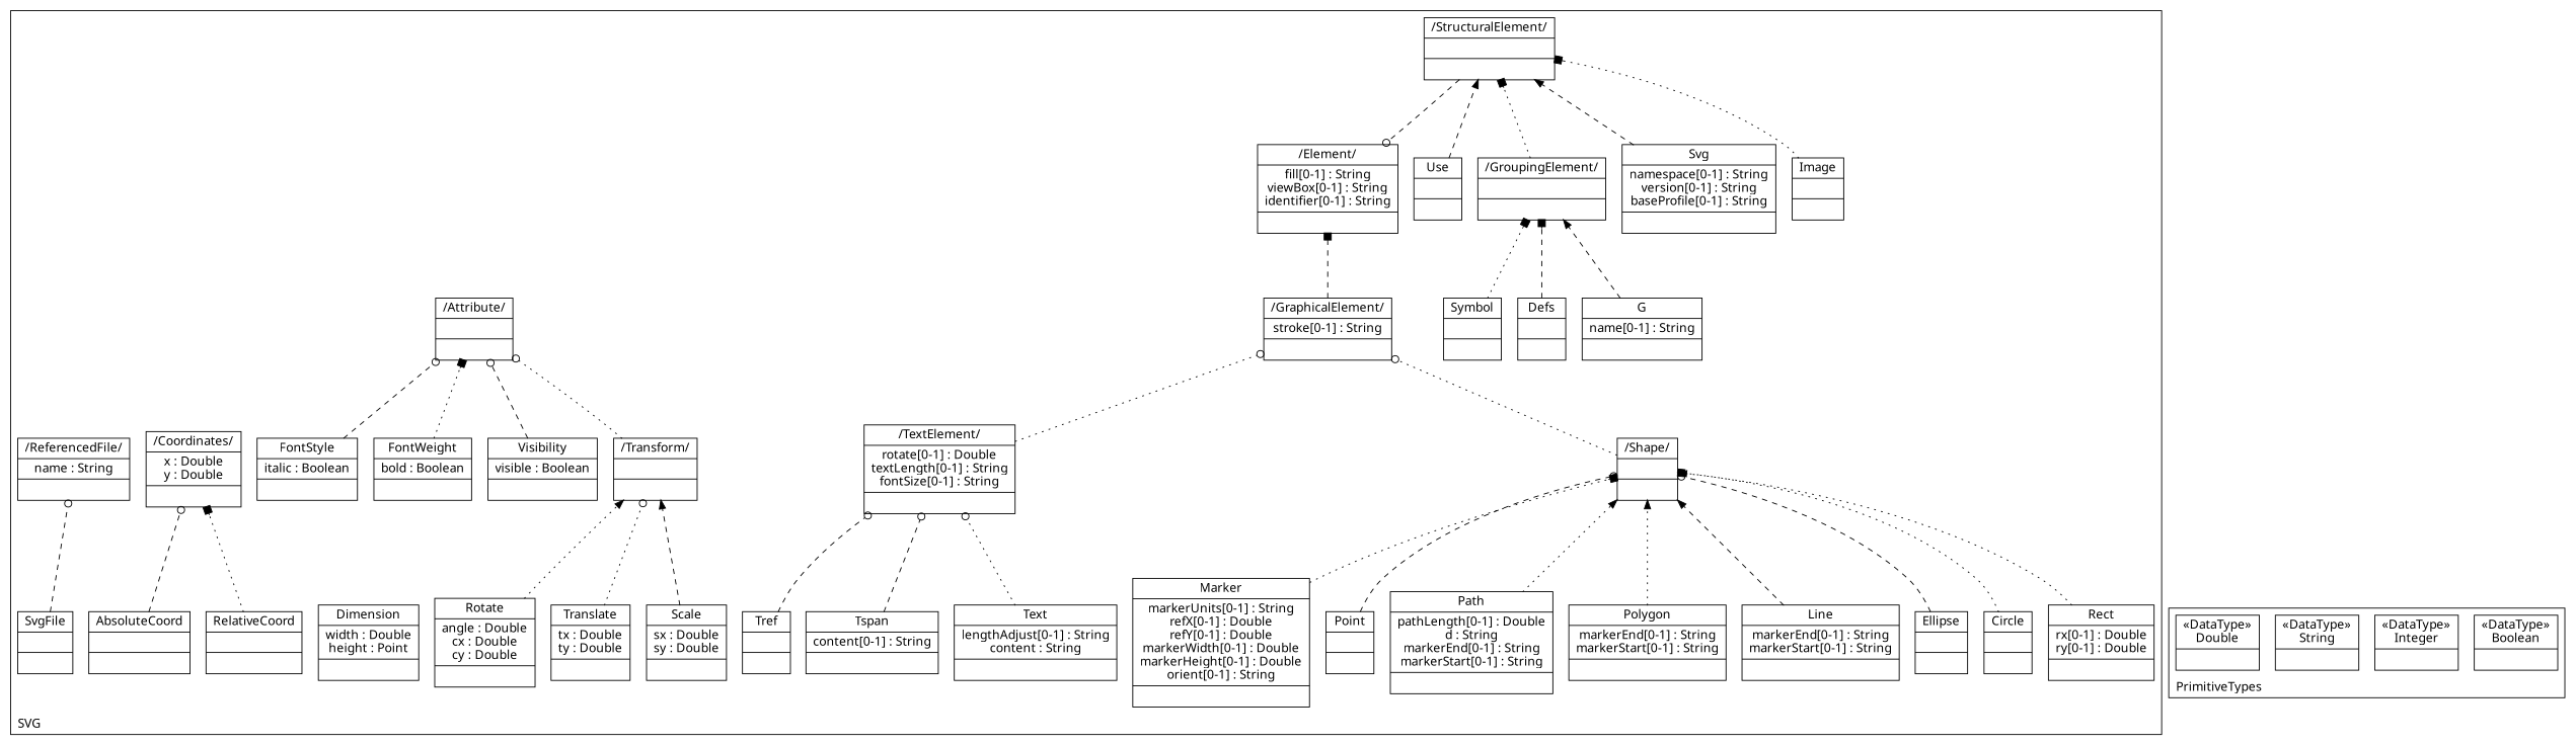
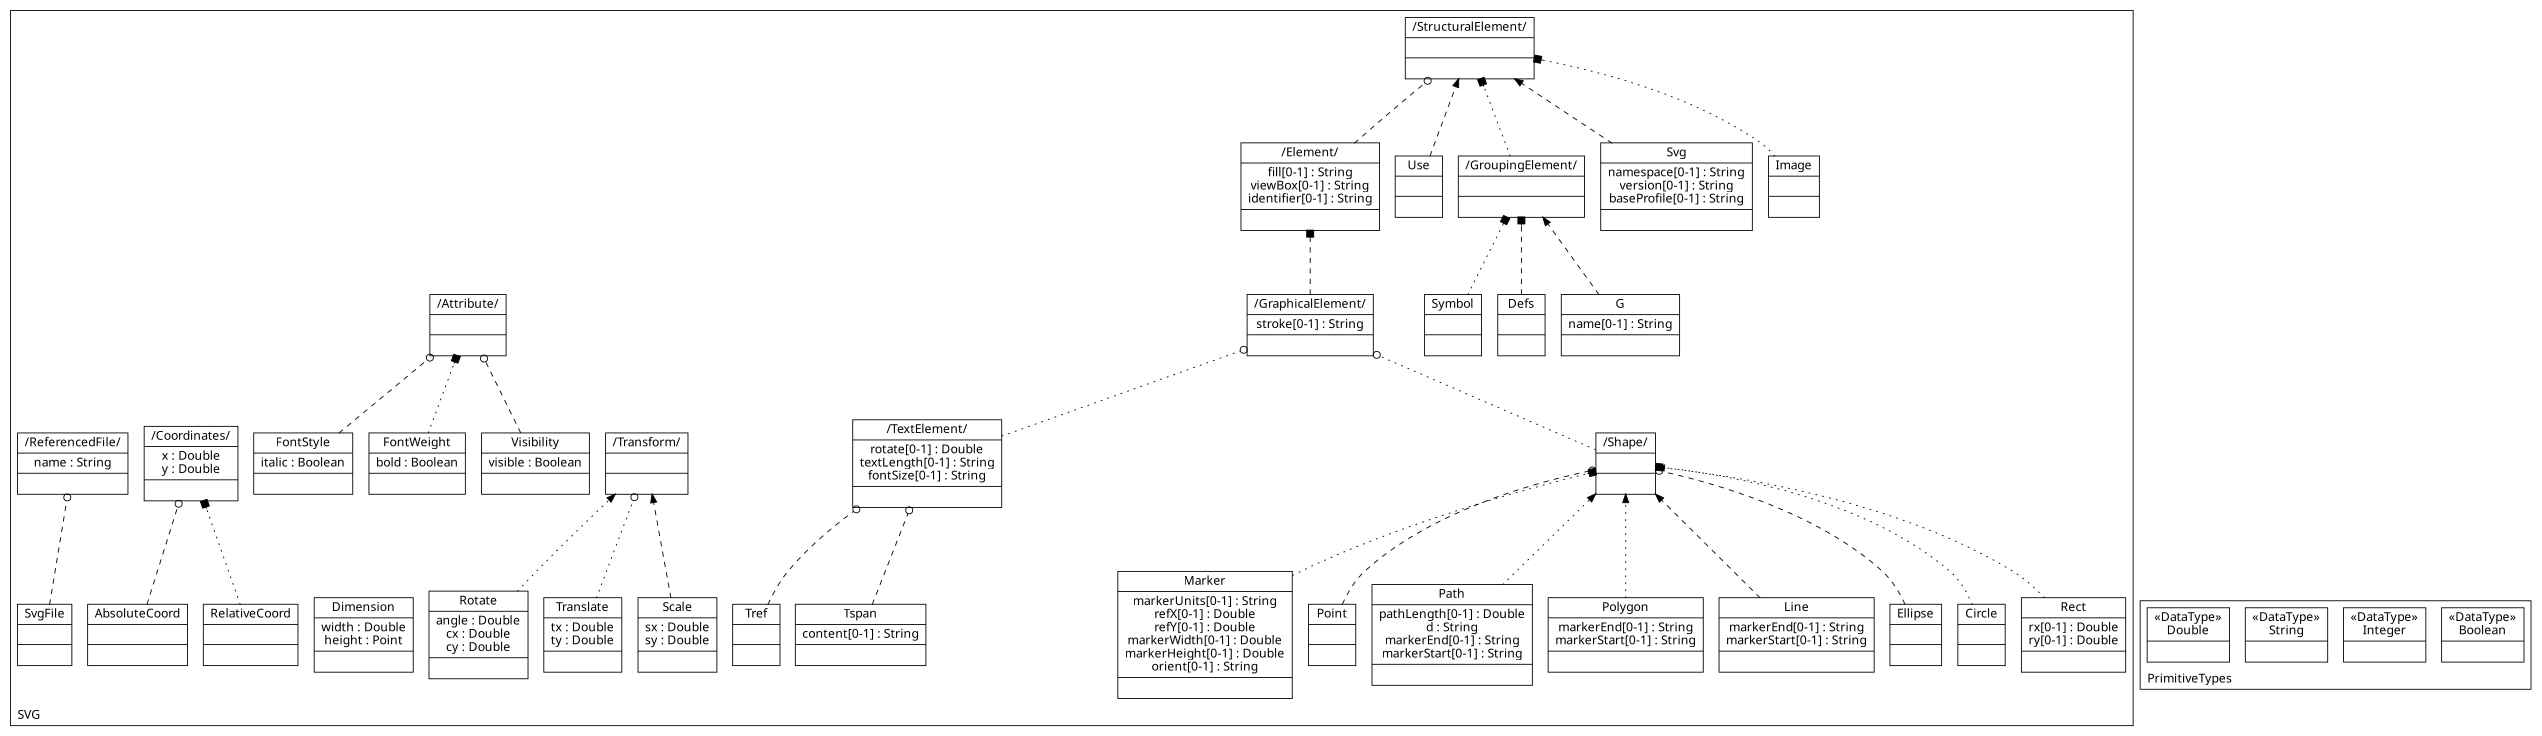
  digraph {
    compound=true
    fontname="Noto Sans"
    labeljust=l
    labelloc=t
    nodeSep=0.75
    rankdir=BT
    node [fontname="Noto Sans" shape=record]
    edge [arrowhead=odot constraint=true fontname="Noto Sans" group=Shape minlen=2 style=dashed]
    n1 [label="{/Element/|fill[0-1] : String\nviewBox[0-1] : String\nidentifier[0-1] : String| }"]
    n2 [label="{/StructuralElement/| | }"]
    n3 [label="{Image| | }"]
    n4 [label="{Svg|namespace[0-1] : String\nversion[0-1] : String\nbaseProfile[0-1] : String| }"]
    n5 [label="{/GroupingElement/| | }"]
    n6 [label="{G|name[0-1] : String| }"]
    n7 [label="{Defs| | }"]
    n8 [label="{Symbol| | }"]
    n9 [label="{Use| | }"]
    n10 [label="{/GraphicalElement/|stroke[0-1] : String| }"]
    n11 [label="{/Shape/| | }"]
    n12 [label="{/TextElement/|rotate[0-1] : Double\ntextLength[0-1] : String\nfontSize[0-1] : String| }"]
    n13 [label="{Rect|rx[0-1] : Double\nry[0-1] : Double| }"]
    n14 [label="{Circle| | }"]
    n15 [label="{Ellipse| | }"]
    n16 [label="{Line|markerEnd[0-1] : String\nmarkerStart[0-1] : String| }"]
    n17 [label="{Polygon|markerEnd[0-1] : String\nmarkerStart[0-1] : String| }"]
    n18 [label="{Path|pathLength[0-1] : Double\nd : String\nmarkerEnd[0-1] : String\nmarkerStart[0-1] : String| }"]
    n19 [label="{Point| | }"]
    n20 [label="{Marker|markerUnits[0-1] : String\nrefX[0-1] : Double\nrefY[0-1] : Double\nmarkerWidth[0-1] : Double\nmarkerHeight[0-1] : Double\norient[0-1] : String| }"]
-   n21 [label="{Text|lengthAdjust[0-1] : String\ncontent : String| }"]
    n22 [label="{Tspan|content[0-1] : String| }"]
    n23 [label="{Tref| | }"]
    n24 [label="{/Attribute/| | }"]
    n25 [label="{/Transform/| | }"]
    n26 [label="{Scale|sx : Double\nsy : Double| }"]
    n27 [label="{Translate|tx : Double\nty : Double| }"]
    n28 [label="{Rotate|angle : Double\ncx : Double\ncy : Double| }"]
    n29 [label="{Visibility|visible : Boolean| }"]
    n30 [label="{FontWeight|bold : Boolean| }"]
    n31 [label="{FontStyle|italic : Boolean| }"]
    n32 [label="{Dimension|width : Double\nheight : Point| }"]
    n33 [label="{/Coordinates/|x : Double\ny : Double| }"]
    n34 [label="{RelativeCoord| | }"]
    n35 [label="{AbsoluteCoord| | }"]
    n36 [label="{/ReferencedFile/|name : String| }"]
    n37 [label="{SvgFile| | }"]
    n38 [label="{&#171;DataType&#187;\nBoolean|}"]
    n39 [label="{&#171;DataType&#187;\nInteger|}"]
    n40 [label="{&#171;DataType&#187;\nString|}"]
    n41 [label="{&#171;DataType&#187;\nDouble|}"]
    subgraph cluster_1 {
      color=black
      label=SVG
      n1
      n2
      n3
      n4
      n5
      n6
      n7
      n8
      n9
      n10
      n11
      n12
      n13
      n14
      n15
      n16
      n17
      n18
      n19
      n20
-     n21
      n22
      n23
      n24
      n25
      n26
      n27
      n28
      n29
      n30
      n31
      n32
      n33
      n34
      n35
      n36
      n37
    }
    subgraph cluster_2 {
      color=black
      label=PrimitiveTypes
      n38
      n39
      n40
      n41
    }
-   n2 -> n1 [group=Element]
+   n1 -> n2 [group=Element]
    n3 -> n2 [arrowhead=box group=StructuralElement style=dotted]
    n4 -> n2 [arrowhead=normal group=StructuralElement]
    n5 -> n2 [arrowhead=box group=StructuralElement style=dotted]
    n6 -> n5 [arrowhead=normal group=GroupingElement]
    n7 -> n5 [arrowhead=box group=GroupingElement]
    n8 -> n5 [arrowhead=box group=GroupingElement style=dotted]
    n9 -> n2 [arrowhead=normal group=StructuralElement]
    n10 -> n1 [arrowhead=box group=Element]
    n11 -> n10 [group=GraphicalElement style=dotted]
    n12 -> n10 [group=GraphicalElement style=dotted]
    n13 -> n11 [arrowhead=normal style=dotted]
    n14 -> n11 [arrowhead=box style=dotted]
    n15 -> n11
    n16 -> n11 [arrowhead=normal]
    n17 -> n11 [arrowhead=normal style=dotted]
    n18 -> n11 [arrowhead=normal style=dotted]
    n19 -> n11
    n20 -> n11 [arrowhead=box style=dotted]
-   n21 -> n12 [group=TextElement style=dotted]
    n22 -> n12 [group=TextElement]
    n23 -> n12 [group=TextElement]
-   n25 -> n24 [group=Attribute style=dotted]
    n26 -> n25 [arrowhead=normal group=Transform]
    n27 -> n25 [group=Transform style=dotted]
    n28 -> n25 [arrowhead=normal group=Transform style=dotted]
    n29 -> n24 [group=Attribute]
    n30 -> n24 [arrowhead=box group=Attribute style=dotted]
    n31 -> n24 [group=Attribute]
    n34 -> n33 [arrowhead=box group=Coordinates style=dotted]
    n35 -> n33 [group=Coordinates]
    n37 -> n36 [group=ReferencedFile]
  }
